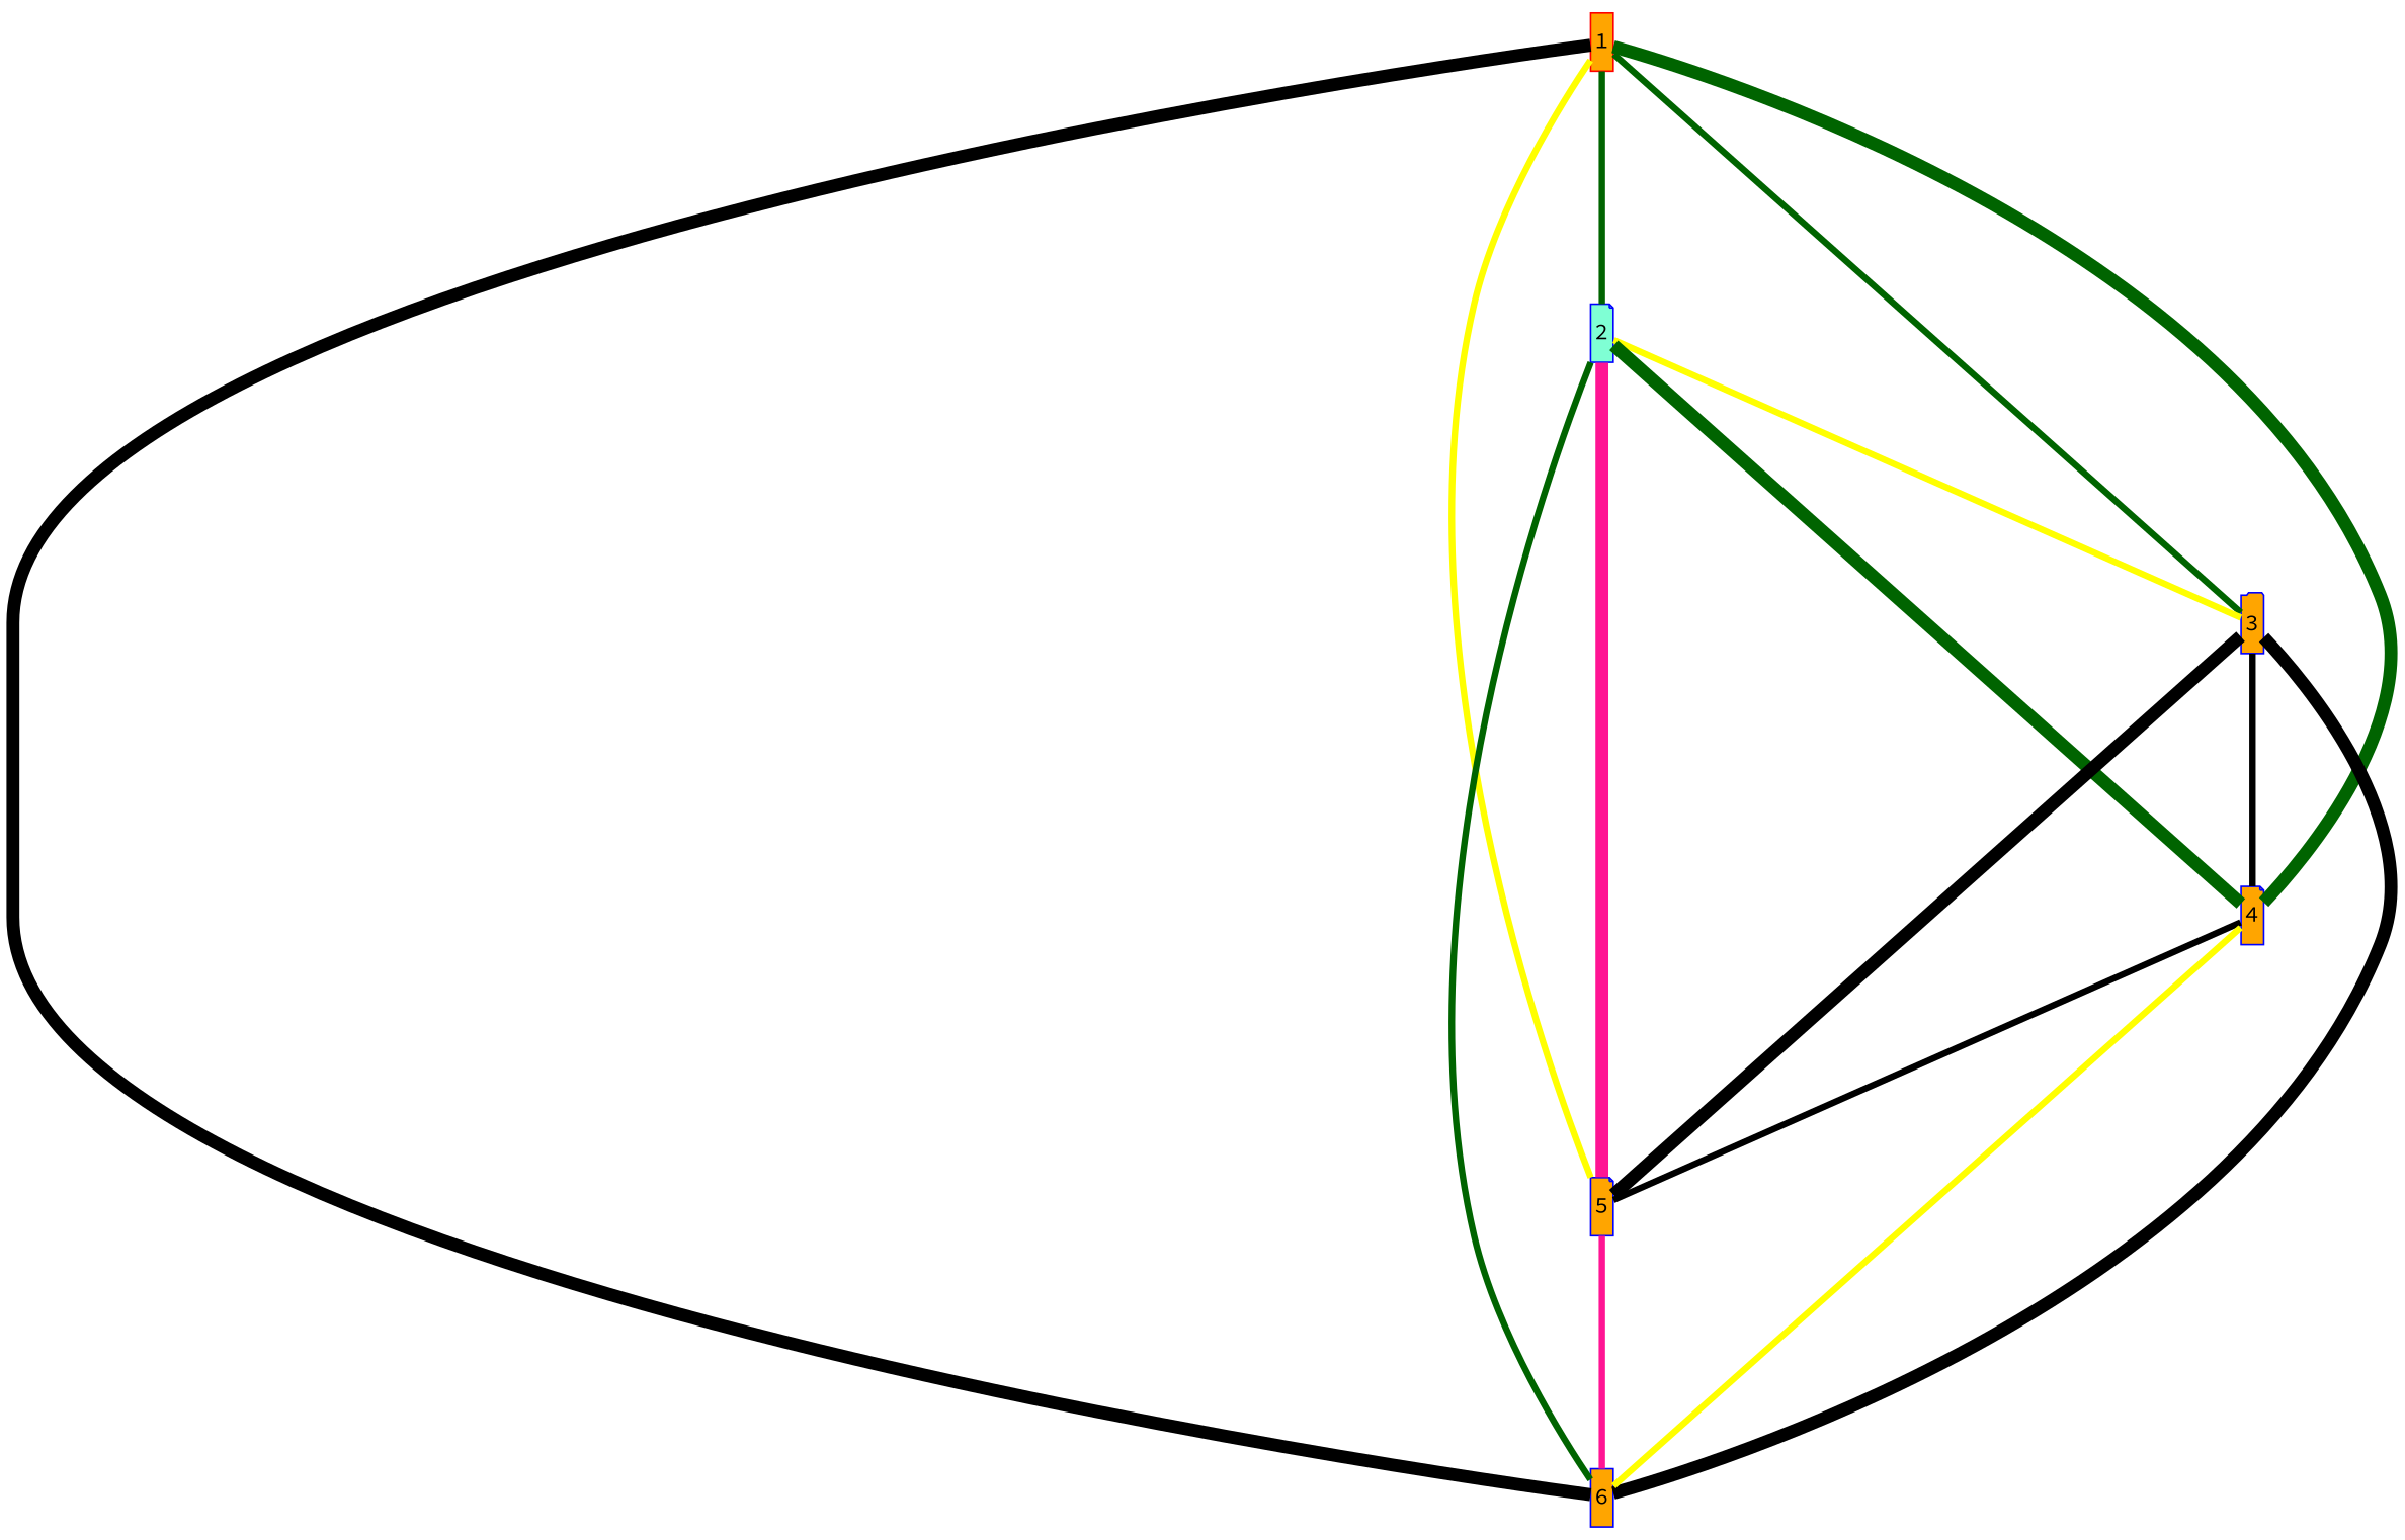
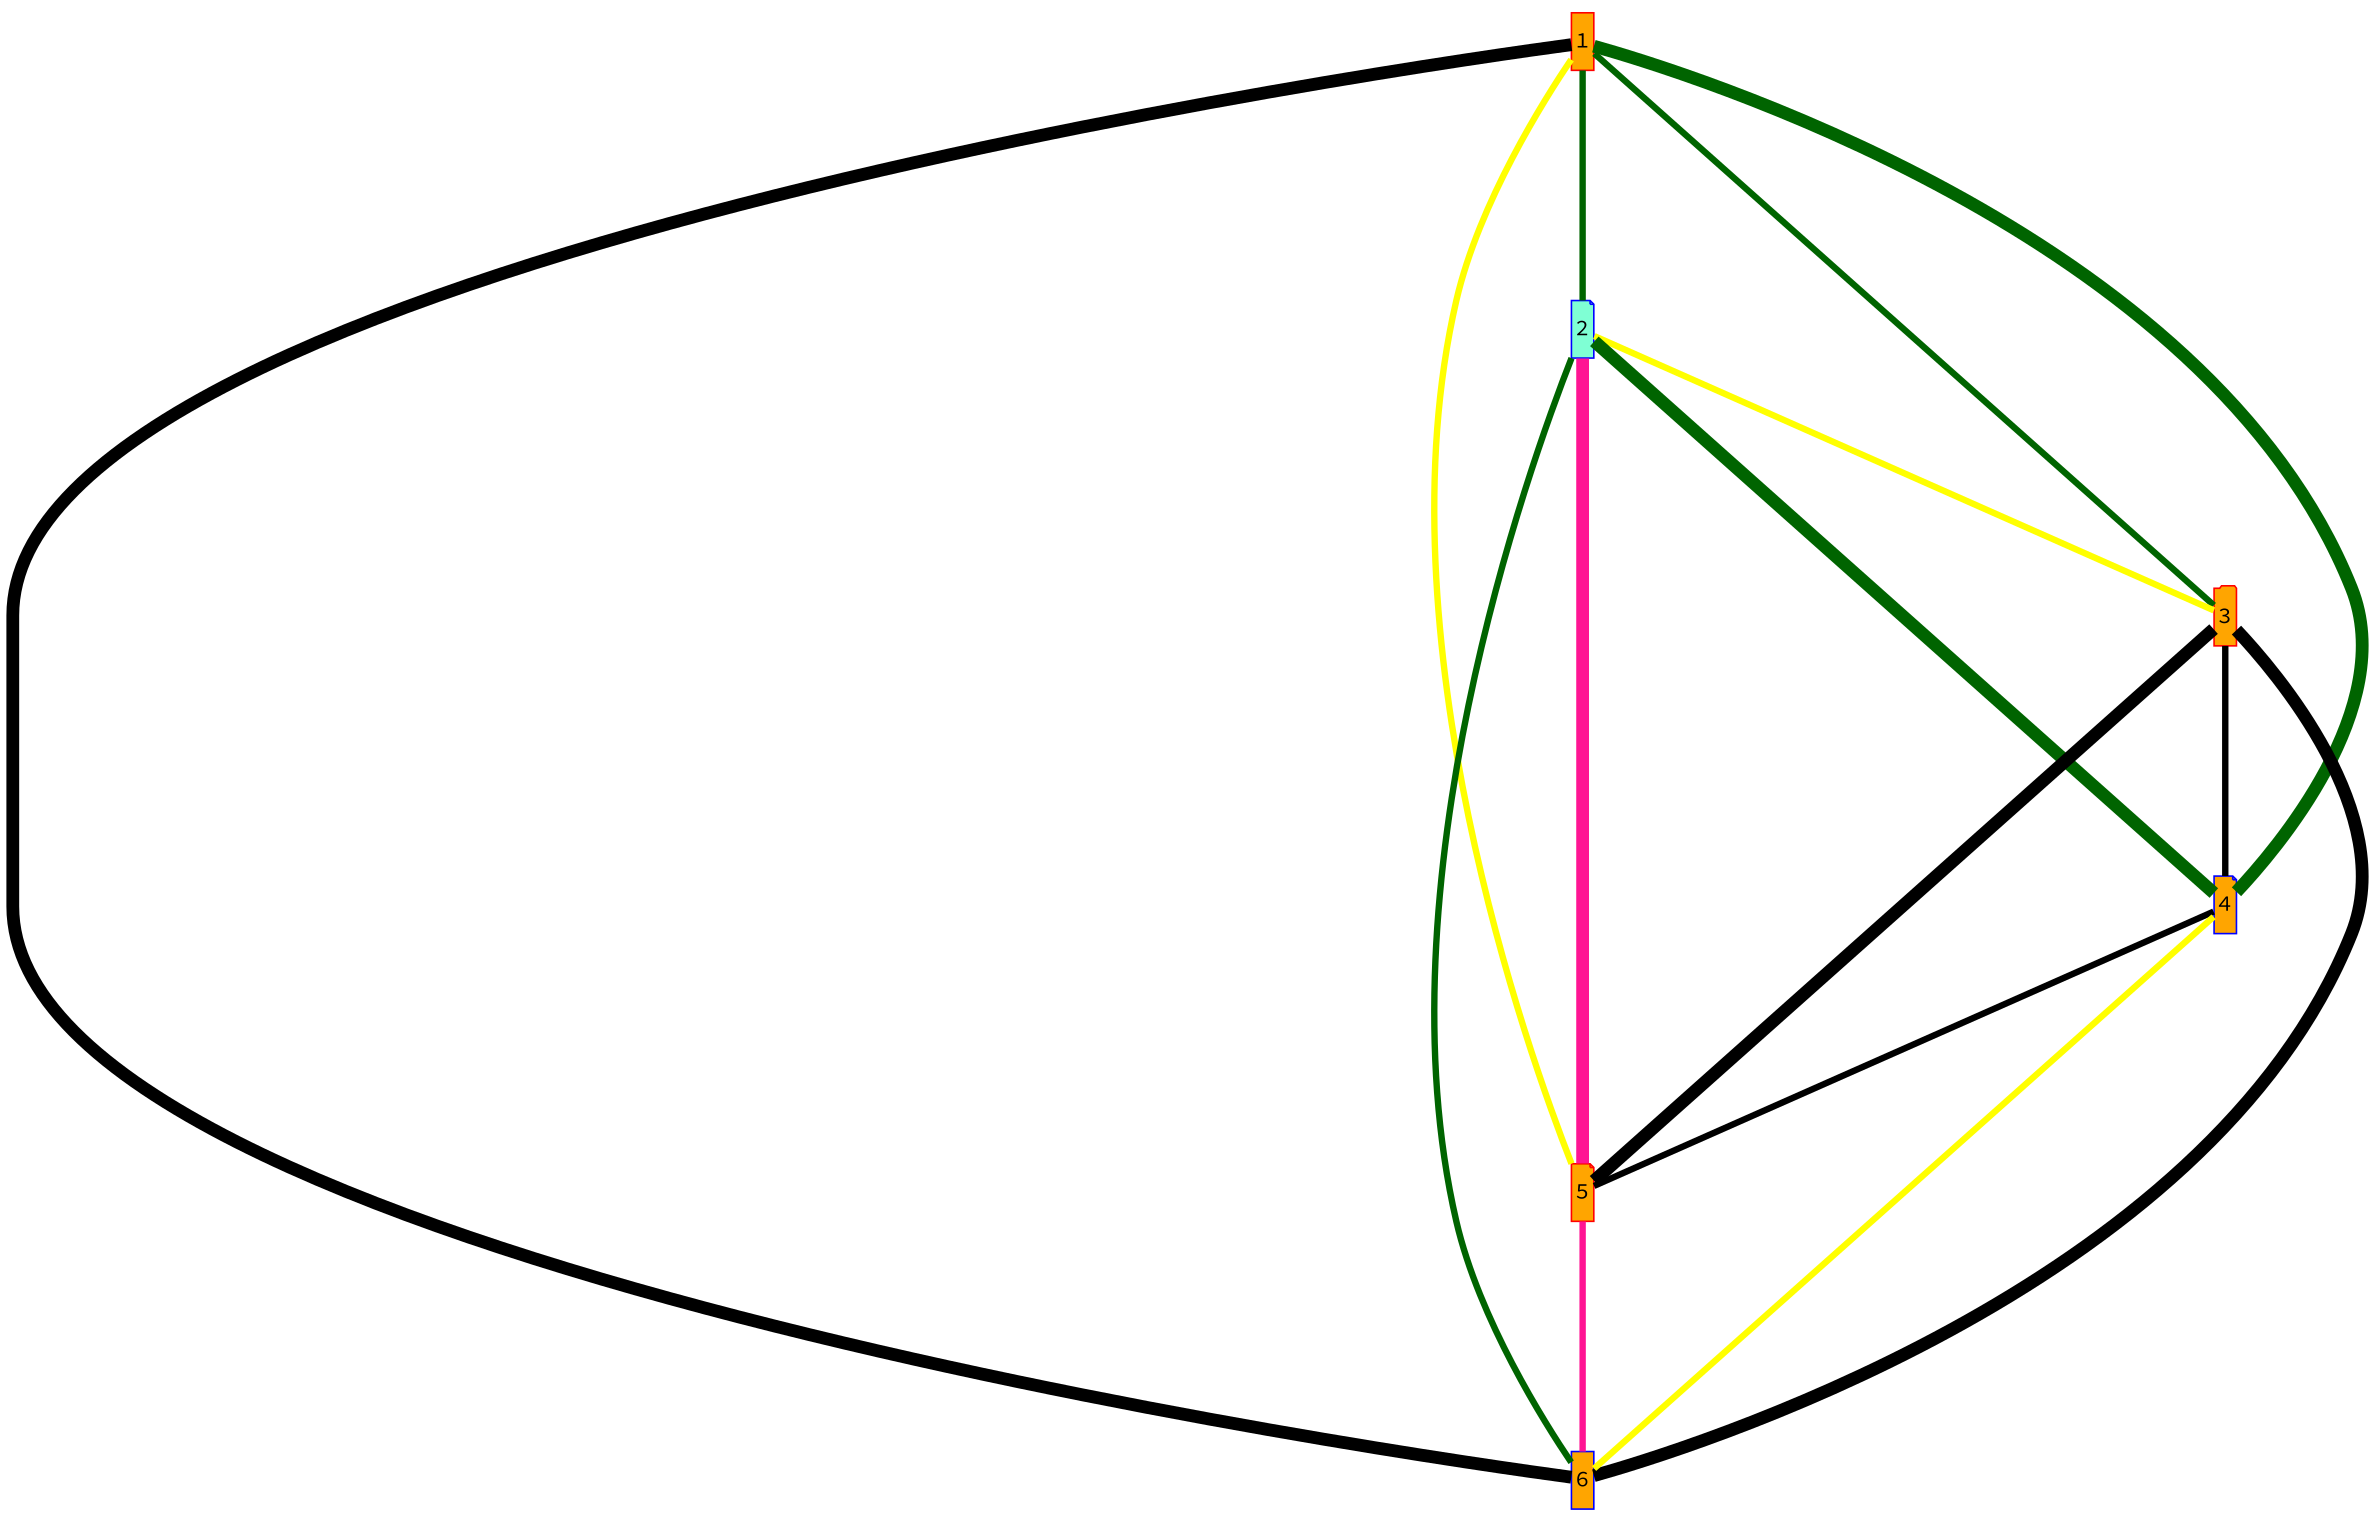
  graph {
    fontname="Source Code Pro"
    nodesep=2
    ranksep=2
    node [color=blue fillcolor=orange fixedsize=true fontname="Source Code Pro" shape=note style=filled]
    edge [color=darkgreen fontname="Source Code Pro" penwidth=4 style=solid]
    1 [color=red shape=box width=0.2]
    2 [fillcolor=aquamarine width=0.2]
-   3 [shape=folder width=0.2]
+   3 [color=red shape=folder width=0.2]
    4 [width=0.2]
-   5 [width=0.2]
+   5 [color=red width=0.2]
    6 [shape=box width=0.2]
    1 -- 2
    1 -- 3
    1 -- 4 [penwidth=8]
    1 -- 5 [color=yellow]
    1 -- 6 [color=black penwidth=8]
    2 -- 3 [color=yellow]
    2 -- 4 [penwidth=8]
    2 -- 5 [color=deeppink penwidth=8]
    2 -- 6
    3 -- 4 [color=black]
    3 -- 5 [color=black penwidth=8]
    3 -- 6 [color=black penwidth=8]
    4 -- 5 [color=black]
    4 -- 6 [color=yellow]
    5 -- 6 [color=deeppink]
  }
